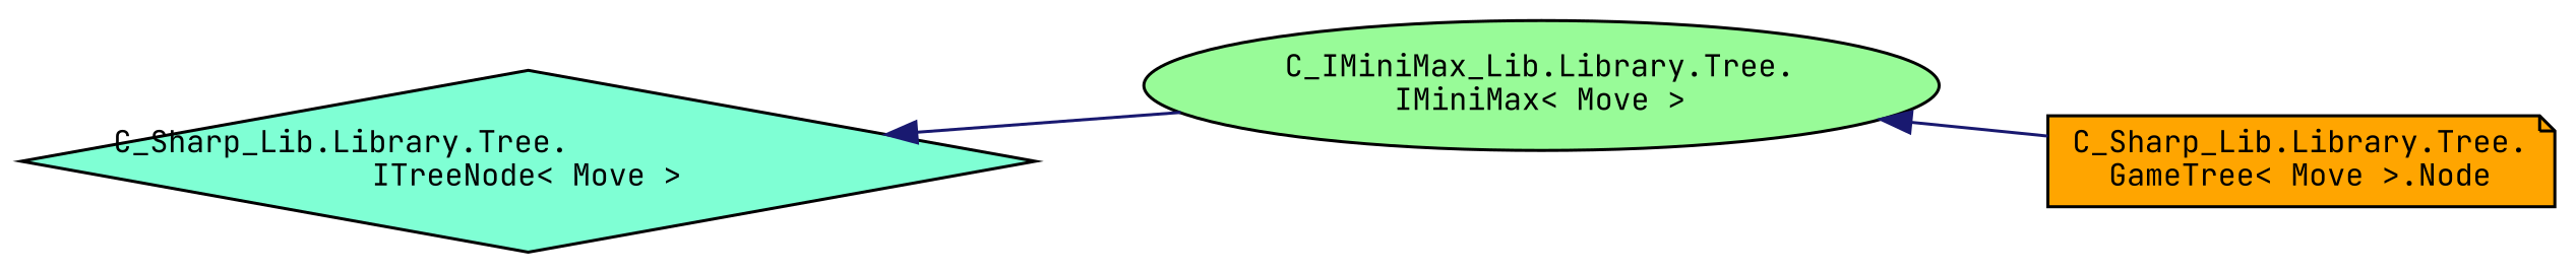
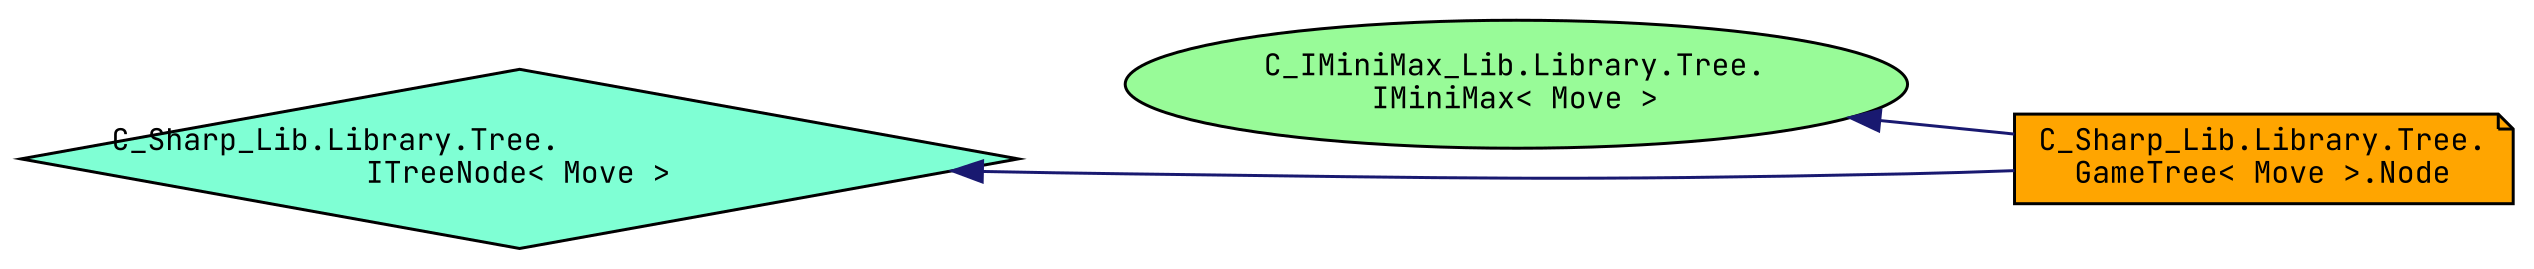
  digraph {
    fontname="JetBrains Mono"
    rankdir=LR
    node [color=black fontname="JetBrains Mono" fontsize=10 style=filled]
    edge [color=midnightblue dir=back fontname="JetBrains Mono" fontsize=10 labelfontname=Helvetica labelfontsize=10 style=solid]
    n1 [fillcolor=aquamarine height=0.2 label="C_Sharp_Lib.Library.Tree.\lITreeNode\< Move \>" shape=diamond width=0.4]
    n2 [fillcolor=palegreen height=0.2 label="C_IMiniMax_Lib.Library.Tree.\lIMiniMax\< Move \>" shape=ellipse width=0.4]
    n3 [fillcolor=orange height=0.2 label="C_Sharp_Lib.Library.Tree.\lGameTree\< Move \>.Node" shape=note width=0.4]
-   n1 -> n2
+   n1 -> n3
    n2 -> n3
  }
